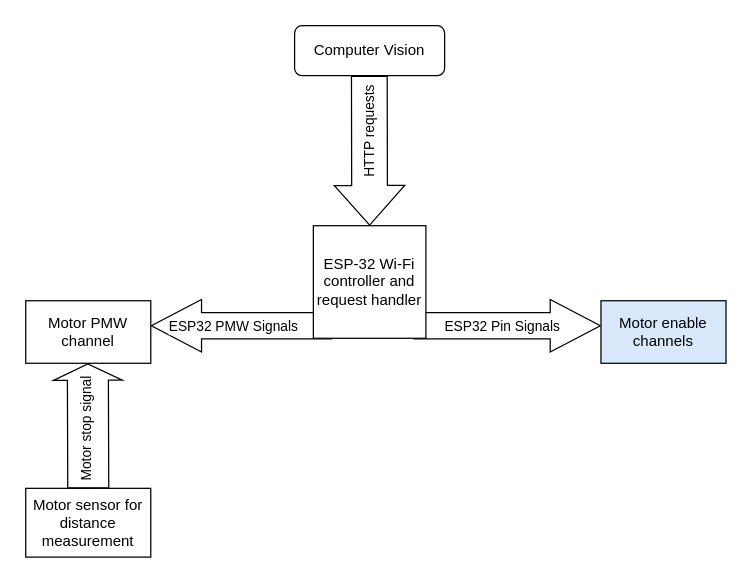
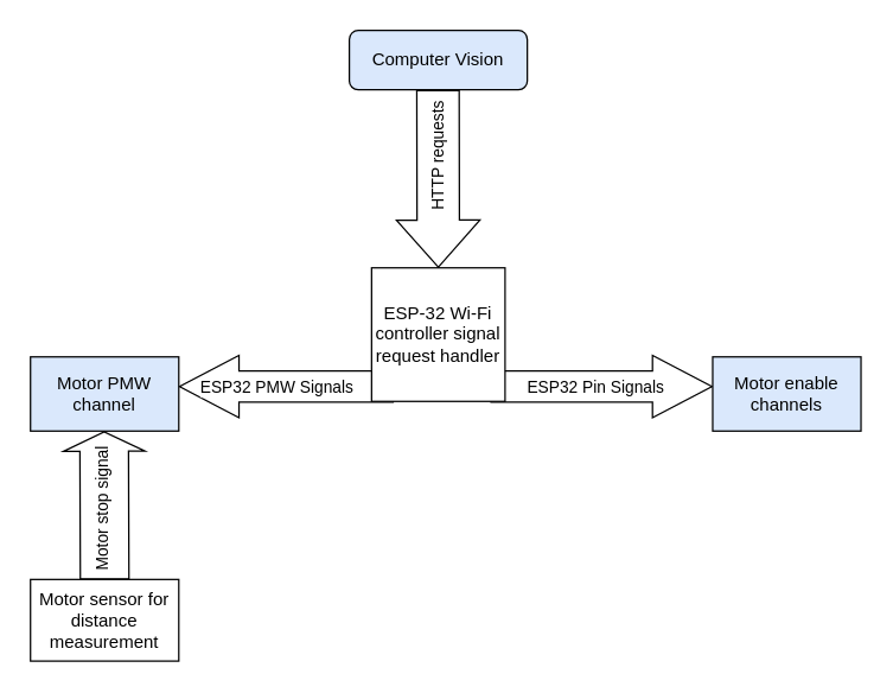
  <mxCell id="0" />
  <mxCell id="1" parent="0" />
  <mxCell id="2" value="" style="shape=flexArrow;endArrow=classic;html=1;rounded=0;width=20.952;endSize=13.029;" edge="1" parent="1"><mxGeometry width="50" height="50" relative="1" as="geometry"><mxPoint x="265" y="260" as="sourcePoint" /><mxPoint x="120" y="260" as="targetPoint" /></mxGeometry></mxCell>
  <mxCell id="3" value="&lt;font style=&quot;font-size: 11px;&quot;&gt;ESP32 PMW Signals&lt;/font&gt;" style="edgeLabel;html=1;align=center;verticalAlign=middle;resizable=0;points=[];rotation=0;" connectable="0" vertex="1" parent="2"><mxGeometry x="0.372" y="3" relative="1" as="geometry"><mxPoint x="19" y="-3" as="offset" /></mxGeometry></mxCell>
- <mxCell id="4" value="Computer Vision" style="rounded=1;whiteSpace=wrap;html=1;fontSize=12;glass=0;strokeWidth=1;shadow=0;" vertex="1" parent="1"><mxGeometry x="235" width="120" height="40" as="geometry" y="20" /></mxCell>
+ <mxCell id="4" value="Computer Vision" style="rounded=1;whiteSpace=wrap;html=1;fontSize=12;glass=0;strokeWidth=1;shadow=0;fillColor=#dae8fc;" vertex="1" parent="1"><mxGeometry x="235" width="120" height="40" as="geometry" y="20" /></mxCell>
  <mxCell id="5" value="" style="shape=flexArrow;endArrow=classic;html=1;rounded=0;width=20.952;endSize=13.029;" edge="1" parent="1"><mxGeometry width="50" height="50" relative="1" as="geometry"><mxPoint x="330" y="260" as="sourcePoint" /><mxPoint x="480" y="260" as="targetPoint" /></mxGeometry></mxCell>
  <mxCell id="6" value="ESP32 Pin Signals" style="edgeLabel;html=1;align=center;verticalAlign=middle;resizable=0;points=[];rotation=0;" connectable="0" vertex="1" parent="5"><mxGeometry x="0.024" y="-4" relative="1" as="geometry"><mxPoint x="-7" y="-4" as="offset" /></mxGeometry></mxCell>
- <mxCell id="7" value="ESP-32 Wi-Fi controller and request handler&lt;br&gt;" style="whiteSpace=wrap;html=1;aspect=fixed;" vertex="1" parent="1"><mxGeometry x="250" y="180" width="90" height="90" as="geometry" /></mxCell>
+ <mxCell id="7" value="ESP-32 Wi-Fi controller signal request handler&lt;br&gt;" style="whiteSpace=wrap;html=1;aspect=fixed;" vertex="1" parent="1"><mxGeometry x="250" y="180" width="90" height="90" as="geometry" /></mxCell>
  <mxCell id="8" value="Motor enable channels" style="rounded=0;whiteSpace=wrap;html=1;fillColor=#dae8fc;" vertex="1" parent="1"><mxGeometry x="480" y="240" width="100" height="50" as="geometry" /></mxCell>
  <mxCell id="9" value="" style="shape=flexArrow;endArrow=classic;html=1;rounded=0;endWidth=26.667;endSize=10.229;width=28.571;" edge="1" parent="1"><mxGeometry x="-0.331" y="-85" width="50" height="50" relative="1" as="geometry"><mxPoint x="294.76" y="60" as="sourcePoint" /><mxPoint x="295" y="180" as="targetPoint" /><Array as="points" /><mxPoint as="offset" /></mxGeometry></mxCell>
  <mxCell id="10" value="&lt;font style=&quot;font-size: 11px;&quot;&gt;HTTP requests&lt;/font&gt;" style="text;html=1;align=center;verticalAlign=middle;resizable=0;points=[];autosize=1;strokeColor=none;fillColor=none;rotation=-90;" vertex="1" parent="1"><mxGeometry x="245" y="90" width="100" height="30" as="geometry" /></mxCell>
- <mxCell id="11" value="Motor PMW channel" style="rounded=0;whiteSpace=wrap;html=1;" vertex="1" parent="1"><mxGeometry x="20" y="240" width="100" height="50" as="geometry" /></mxCell>
+ <mxCell id="11" value="Motor PMW channel" style="rounded=0;whiteSpace=wrap;html=1;fillColor=#dae8fc;" vertex="1" parent="1"><mxGeometry x="20" y="240" width="100" height="50" as="geometry" /></mxCell>
  <mxCell id="12" value="Motor sensor for distance measurement" style="rounded=0;whiteSpace=wrap;html=1;" vertex="1" parent="1"><mxGeometry x="20" y="390" width="100" height="55" as="geometry" /></mxCell>
  <mxCell id="13" value="" style="shape=flexArrow;endArrow=classic;html=1;rounded=0;exitX=0.5;exitY=0;exitDx=0;exitDy=0;endWidth=21.235;endSize=4.011;width=32.778;" edge="1" parent="1" source="12"><mxGeometry width="50" height="50" relative="1" as="geometry"><mxPoint x="69.67" y="360" as="sourcePoint" /><mxPoint x="69.67" y="290" as="targetPoint" /></mxGeometry></mxCell>
  <mxCell id="14" value="&lt;font style=&quot;font-size: 11px;&quot;&gt;Motor stop signal&lt;/font&gt;" style="edgeLabel;html=1;align=center;verticalAlign=middle;resizable=0;points=[];rotation=-90;" connectable="0" vertex="1" parent="13"><mxGeometry x="-0.067" y="2" relative="1" as="geometry"><mxPoint as="offset" /></mxGeometry></mxCell>
